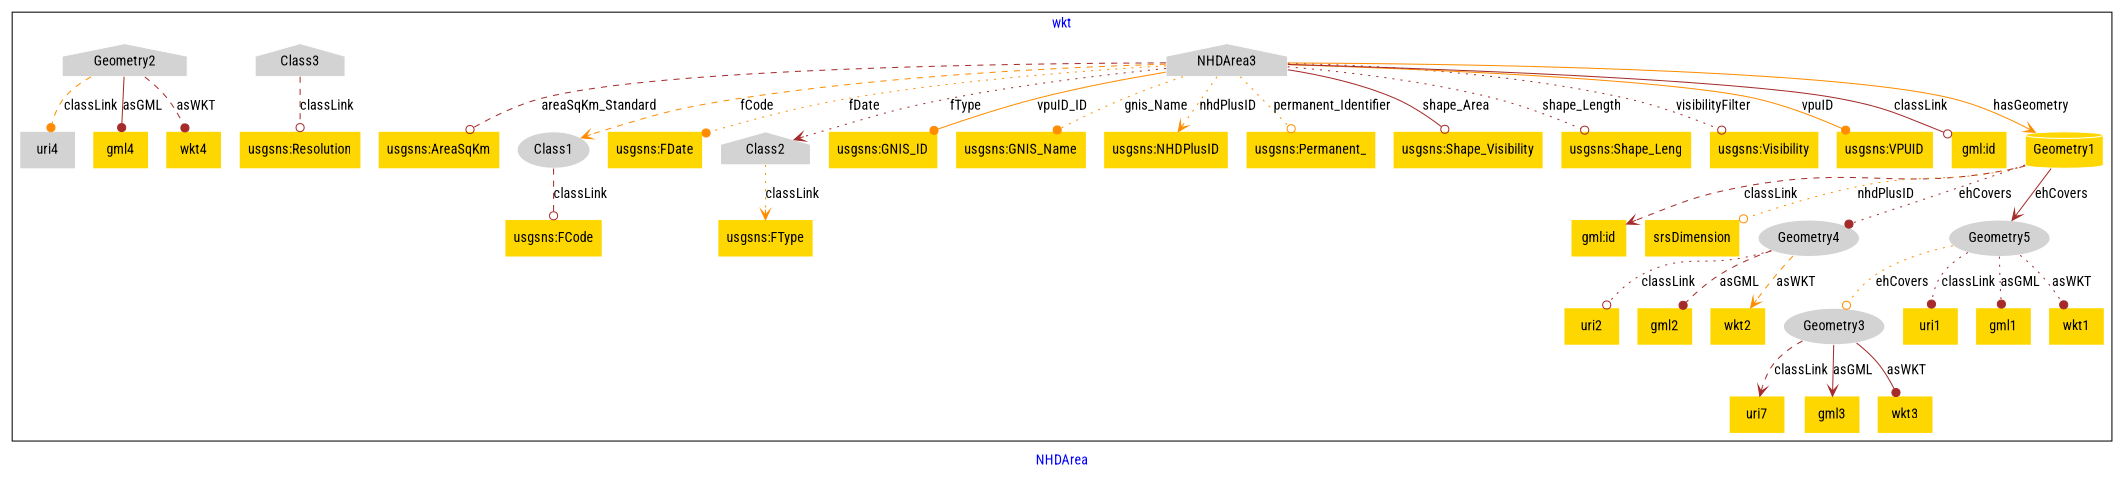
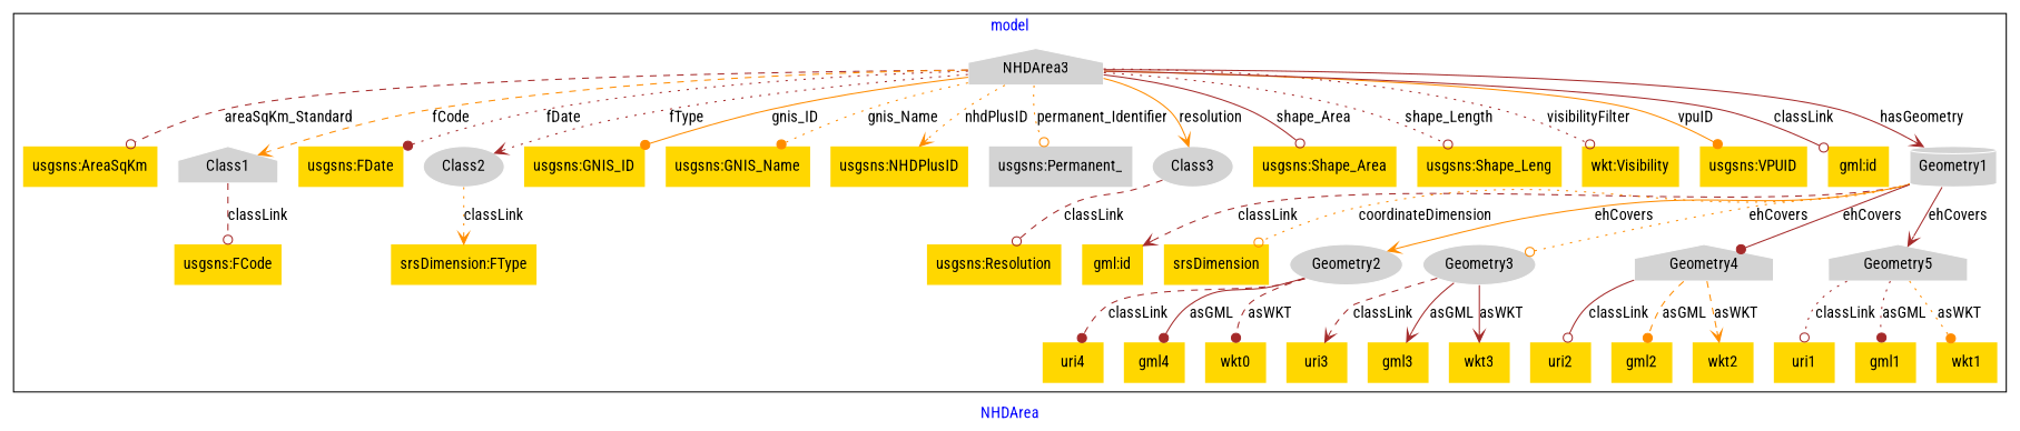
  digraph {
    fontcolor=blue
    fontname="Roboto Condensed"
    label=NHDArea
    remincross=true
    node [fillcolor=gold fontname="Roboto Condensed" shape=plaintext style=filled]
    edge [arrowhead=odot color=brown fontcolor=black fontname="Roboto Condensed" style=dotted]
    n1 [color=white fillcolor=lightgray label=NHDArea3 shape=house]
    n2 [label="usgsns:AreaSqKm"]
-   n3 [color=white fillcolor=lightgray label=Class1 shape=ellipse]
+   n3 [color=white fillcolor=lightgray label=Class1 shape=house]
    n4 [label="usgsns:FDate"]
-   n5 [color=white fillcolor=lightgray label=Class2 shape=house]
+   n5 [color=white fillcolor=lightgray label=Class2 shape=ellipse]
    n6 [label="usgsns:GNIS_ID"]
    n7 [label="usgsns:GNIS_Name"]
    n8 [label="usgsns:NHDPlusID"]
-   n9 [label="usgsns:Permanent_"]
-   n10 [color=white fillcolor=lightgray label=Class3 shape=house]
-   n11 [label="usgsns:Shape_Visibility"]
+   n9 [fillcolor=lightgray label="usgsns:Permanent_"]
+   n10 [color=white fillcolor=lightgray label=Class3 shape=ellipse]
+   n11 [label="usgsns:Shape_Area"]
    n12 [label="usgsns:Shape_Leng"]
-   n13 [label="usgsns:Visibility"]
+   n13 [label="wkt:Visibility"]
    n14 [label="usgsns:VPUID"]
    n15 [label="gml:id"]
-   n16 [color=white label=Geometry1 shape=cylinder]
+   n16 [color=white fillcolor=lightgray label=Geometry1 shape=cylinder]
    n17 [label="gml:id"]
    n18 [label=srsDimension]
-   n19 [color=white fillcolor=lightgray label=Geometry2 shape=house]
+   n19 [color=white fillcolor=lightgray label=Geometry2 shape=ellipse]
    n20 [color=white fillcolor=lightgray label=Geometry3 shape=ellipse]
-   n21 [color=white fillcolor=lightgray label=Geometry4 shape=ellipse]
-   n22 [color=white fillcolor=lightgray label=Geometry5 shape=ellipse]
-   n23 [fillcolor=lightgray label=uri4]
+   n21 [color=white fillcolor=lightgray label=Geometry4 shape=house]
+   n22 [color=white fillcolor=lightgray label=Geometry5 shape=house]
+   n23 [label=uri4]
    n24 [label=gml4]
-   n25 [label=wkt4]
-   n26 [label=uri7]
+   n25 [label=wkt0]
+   n26 [label=uri3]
    n27 [label=gml3]
    n28 [label=wkt3]
    n29 [label=uri2]
    n30 [label=gml2]
    n31 [label=wkt2]
    n32 [label=uri1]
    n33 [label=gml1]
    n34 [label=wkt1]
    n35 [label="usgsns:FCode"]
-   n36 [label="usgsns:FType"]
+   n36 [label="srsDimension:FType"]
    n37 [label="usgsns:Resolution"]
    subgraph cluster_1 {
-     label=wkt
+     label=model
      n1
      n2
      n3
      n4
      n5
      n6
      n7
      n8
      n9
      n10
      n11
      n12
      n13
      n14
      n15
      n16
      n17
      n18
      n19
      n20
      n21
      n22
      n23
      n24
      n25
      n26
      n27
      n28
      n29
      n30
      n31
      n32
      n33
      n34
      n35
      n36
      n37
    }
    n1 -> n2 [label=areaSqKm_Standard style=dashed]
    n1 -> n3 [arrowhead=vee color=darkorange label=fCode style=dashed]
-   n1 -> n4 [arrowhead=dot color=darkorange label=fDate]
+   n1 -> n4 [arrowhead=dot label=fDate]
    n1 -> n5 [arrowhead=vee label=fType]
-   n1 -> n6 [arrowhead=dot color=darkorange label=vpuID_ID style=solid]
+   n1 -> n6 [arrowhead=dot color=darkorange label=gnis_ID style=solid]
    n1 -> n7 [arrowhead=dot color=darkorange label=gnis_Name]
    n1 -> n8 [arrowhead=vee color=darkorange label=nhdPlusID]
    n1 -> n9 [color=darkorange label=permanent_Identifier]
+   n1 -> n10 [arrowhead=vee color=darkorange label=resolution style=solid]
    n1 -> n11 [label=shape_Area style=solid]
    n1 -> n12 [label=shape_Length]
    n1 -> n13 [label=visibilityFilter]
    n1 -> n14 [arrowhead=dot color=darkorange label=vpuID style=solid]
    n1 -> n15 [label=classLink style=solid]
-   n1 -> n16 [arrowhead=vee color=darkorange label=hasGeometry style=solid]
+   n1 -> n16 [arrowhead=vee label=hasGeometry style=solid]
    n3 -> n35 [label=classLink style=dashed]
    n5 -> n36 [arrowhead=vee color=darkorange label=classLink]
    n10 -> n37 [label=classLink style=dashed]
    n16 -> n17 [arrowhead=vee label=classLink style=dashed]
-   n16 -> n18 [color=darkorange label=nhdPlusID]
-   n22 -> n20 [color=darkorange label=ehCovers]
-   n16 -> n21 [arrowhead=dot label=ehCovers]
+   n16 -> n18 [color=darkorange label=coordinateDimension]
+   n16 -> n19 [arrowhead=vee color=darkorange label=ehCovers style=solid]
+   n16 -> n20 [color=darkorange label=ehCovers]
+   n16 -> n21 [arrowhead=dot label=ehCovers style=solid]
    n16 -> n22 [arrowhead=vee label=ehCovers style=solid]
-   n19 -> n23 [arrowhead=dot color=darkorange label=classLink style=dashed]
+   n19 -> n23 [arrowhead=dot label=classLink style=dashed]
    n19 -> n24 [arrowhead=dot label=asGML style=solid]
    n19 -> n25 [arrowhead=dot label=asWKT style=dashed]
    n20 -> n26 [arrowhead=vee label=classLink style=dashed]
    n20 -> n27 [arrowhead=vee label=asGML style=solid]
-   n20 -> n28 [arrowhead=dot label=asWKT style=solid]
-   n21 -> n29 [label=classLink]
-   n21 -> n30 [arrowhead=dot label=asGML style=dashed]
+   n20 -> n28 [arrowhead=vee label=asWKT style=solid]
+   n21 -> n29 [label=classLink style=solid]
+   n21 -> n30 [arrowhead=dot color=darkorange label=asGML style=dashed]
    n21 -> n31 [arrowhead=vee color=darkorange label=asWKT style=dashed]
-   n22 -> n32 [arrowhead=dot label=classLink]
+   n22 -> n32 [label=classLink]
    n22 -> n33 [arrowhead=dot label=asGML]
-   n22 -> n34 [arrowhead=dot label=asWKT]
+   n22 -> n34 [arrowhead=dot color=darkorange label=asWKT]
  }
